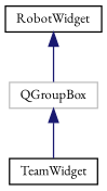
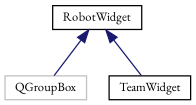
  digraph {
    fontname="EB Garamond"
    rankdir=TB
    node [color=black fillcolor=white fontname="EB Garamond" fontsize=10 shape=record style=filled]
    edge [color=midnightblue dir=back fontname="EB Garamond" fontsize=10 labelfontname=Helvetica labelfontsize=10 style=solid]
    n1 [color=grey75 height=0.2 label=QGroupBox width=0.4]
    n2 [height=0.2 label=TeamWidget width=0.4]
    n3 [height=0.2 label=RobotWidget width=0.4]
-   n1 -> n2
+   n3 -> n2
    n3 -> n1
  }
